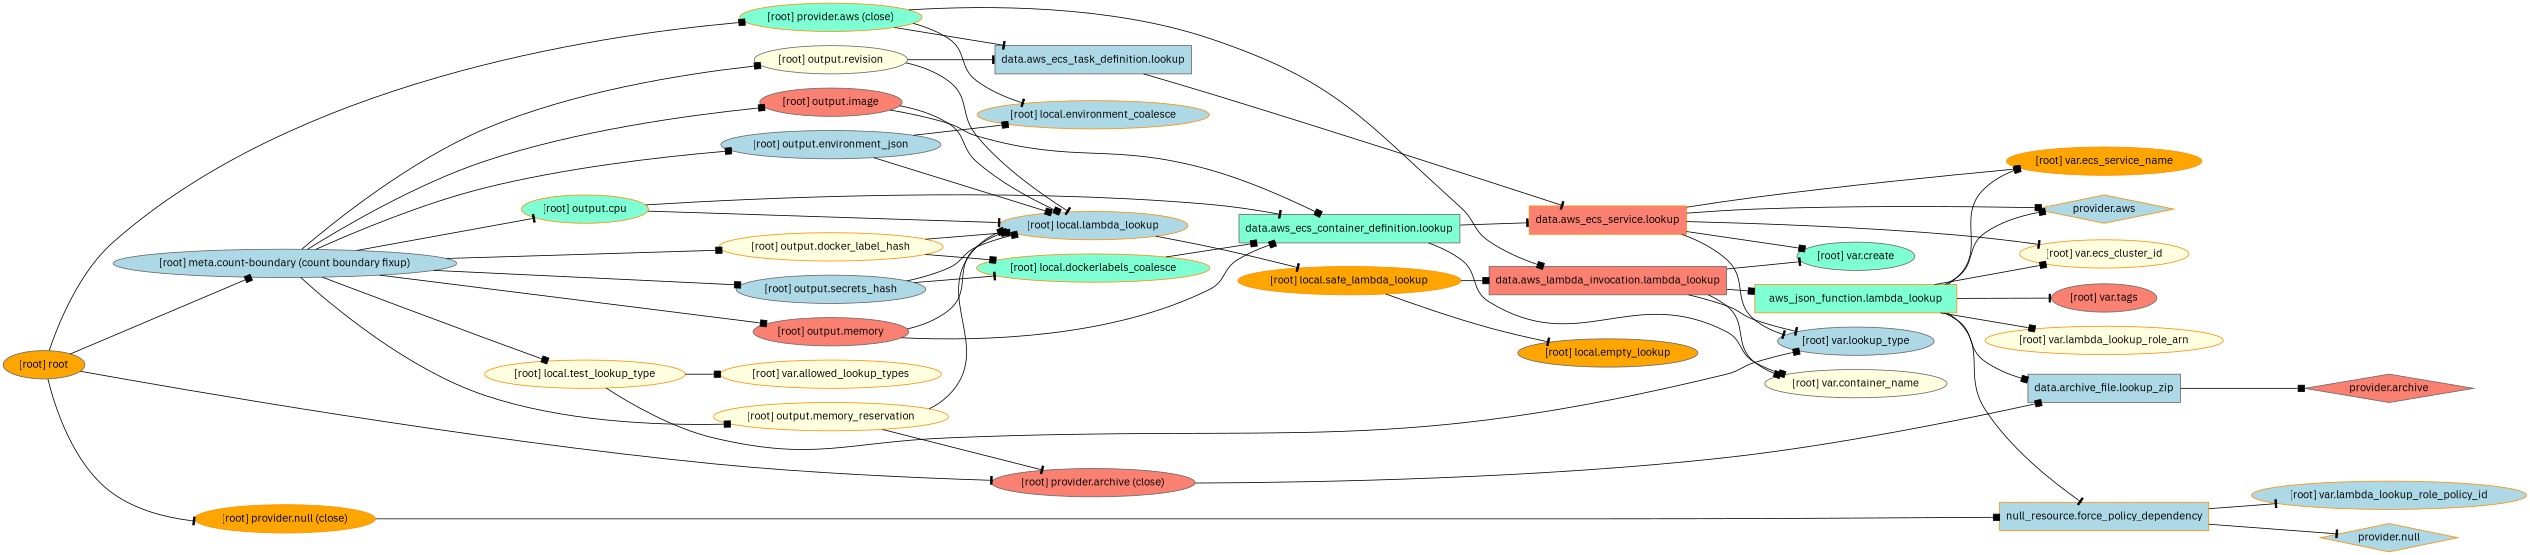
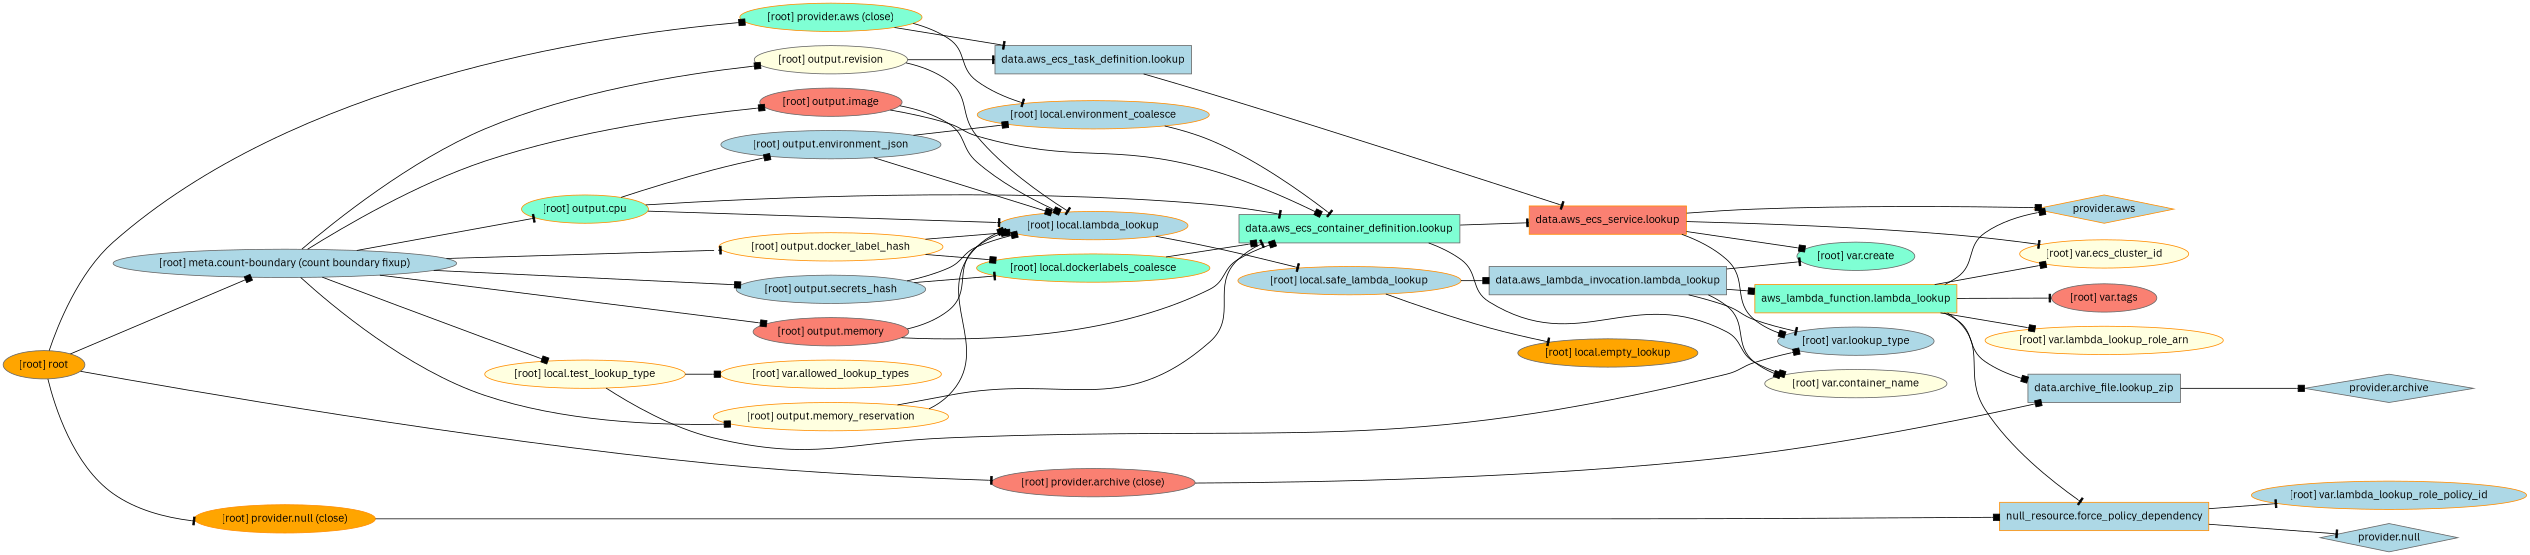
  digraph {
    compound=true
    fontname="IBM Plex Sans"
    newrank=true
    rankdir=LR
    node [color=darkorange fillcolor=lightblue fontname="IBM Plex Sans" style=filled]
    edge [arrowhead=box fontname="IBM Plex Sans"]
-   n1 [fillcolor=aquamarine label="aws_json_function.lambda_lookup" shape=box]
+   n1 [fillcolor=aquamarine label="aws_lambda_function.lambda_lookup" shape=box]
    n2 [color=gray40 label="data.archive_file.lookup_zip" shape=box]
    n3 [label="null_resource.force_policy_dependency" shape=box]
    n4 [label="provider.aws" shape=diamond]
    "[root] var.create" [color=gray40 fillcolor=aquamarine]
    "[root] var.ecs_cluster_id" [fillcolor=lightyellow]
-   "[root] var.ecs_service_name" [fillcolor=orange]
    "[root] var.lambda_lookup_role_arn" [fillcolor=lightyellow]
    "[root] var.tags" [color=gray40 fillcolor=salmon]
-   n10 [color=gray40 fillcolor=salmon label="provider.archive" shape=diamond]
+   n10 [color=gray40 label="provider.archive" shape=diamond]
    n11 [color=gray40 fillcolor=aquamarine label="data.aws_ecs_container_definition.lookup" shape=box]
    n12 [fillcolor=salmon label="data.aws_ecs_service.lookup" shape=box]
    "[root] var.container_name" [color=gray40 fillcolor=lightyellow]
    "[root] var.lookup_type" [color=gray40]
    n15 [color=gray40 label="data.aws_ecs_task_definition.lookup" shape=box]
-   n16 [color=gray40 fillcolor=salmon label="data.aws_lambda_invocation.lambda_lookup" shape=box]
-   n17 [label="provider.null" shape=diamond]
+   n16 [color=gray40 label="data.aws_lambda_invocation.lambda_lookup" shape=box]
+   n17 [color=gray40 label="provider.null" shape=diamond]
    "[root] var.lambda_lookup_role_policy_id"
    "[root] local.dockerlabels_coalesce" [fillcolor=aquamarine]
    "[root] local.environment_coalesce"
    "[root] local.lambda_lookup"
-   "[root] local.safe_lambda_lookup" [fillcolor=orange]
+   "[root] local.safe_lambda_lookup"
    "[root] local.empty_lookup" [color=gray40 fillcolor=orange]
    "[root] local.test_lookup_type" [fillcolor=lightyellow]
    "[root] var.allowed_lookup_types" [fillcolor=lightyellow]
    "[root] meta.count-boundary (count boundary fixup)" [color=gray40]
    "[root] output.cpu" [fillcolor=aquamarine]
    "[root] output.docker_label_hash" [fillcolor=lightyellow]
    "[root] output.environment_json" [color=gray40]
    "[root] output.image" [color=gray40 fillcolor=salmon]
    "[root] output.memory" [color=gray40 fillcolor=salmon]
    "[root] output.memory_reservation" [fillcolor=lightyellow]
    "[root] output.revision" [color=gray40 fillcolor=lightyellow]
    "[root] output.secrets_hash" [color=gray40]
    "[root] provider.archive (close)" [color=gray40 fillcolor=salmon]
    "[root] provider.aws (close)" [fillcolor=aquamarine]
    "[root] provider.null (close)" [fillcolor=orange]
    "[root] root" [color=gray40 fillcolor=orange]
    subgraph sub_1 {
      n1
      n2
      n3
      n4
      "[root] var.create"
      "[root] var.ecs_cluster_id"
-     "[root] var.ecs_service_name"
      "[root] var.lambda_lookup_role_arn"
      "[root] var.tags"
      n10
      n11
      n12
      "[root] var.container_name"
      "[root] var.lookup_type"
      n15
      n16
      n17
      "[root] var.lambda_lookup_role_policy_id"
      "[root] local.dockerlabels_coalesce"
      "[root] local.environment_coalesce"
      "[root] local.lambda_lookup"
      "[root] local.safe_lambda_lookup"
      "[root] local.empty_lookup"
      "[root] local.test_lookup_type"
      "[root] var.allowed_lookup_types"
      "[root] meta.count-boundary (count boundary fixup)"
      "[root] output.cpu"
      "[root] output.docker_label_hash"
      "[root] output.environment_json"
      "[root] output.image"
      "[root] output.memory"
      "[root] output.memory_reservation"
      "[root] output.revision"
      "[root] output.secrets_hash"
      "[root] provider.archive (close)"
      "[root] provider.aws (close)"
      "[root] provider.null (close)"
      "[root] root"
    }
    n1 -> n2
    n1 -> n3 [arrowhead=tee]
    n1 -> n4
    n1 -> "[root] var.ecs_cluster_id"
-   n1 -> "[root] var.ecs_service_name"
    n1 -> "[root] var.lambda_lookup_role_arn"
    n1 -> "[root] var.tags" [arrowhead=tee]
    n2 -> n10
    n3 -> n17 [arrowhead=tee]
    n3 -> "[root] var.lambda_lookup_role_policy_id" [arrowhead=tee]
    n11 -> n12 [arrowhead=tee]
    n11 -> "[root] var.container_name"
    n12 -> n4
    n12 -> "[root] var.create"
    n12 -> "[root] var.ecs_cluster_id" [arrowhead=tee]
-   n12 -> "[root] var.ecs_service_name"
-   n12 -> "[root] var.lookup_type" [arrowhead=tee]
+   n12 -> "[root] var.lookup_type"
    n15 -> n12 [arrowhead=tee]
    n16 -> n1
    n16 -> "[root] var.create" [arrowhead=tee]
    n16 -> "[root] var.container_name"
    n16 -> "[root] var.lookup_type" [arrowhead=tee]
    "[root] local.dockerlabels_coalesce" -> n11
+   "[root] local.environment_coalesce" -> n11 [arrowhead=tee]
    "[root] local.lambda_lookup" -> "[root] local.safe_lambda_lookup" [arrowhead=tee]
    "[root] local.safe_lambda_lookup" -> n16
    "[root] local.safe_lambda_lookup" -> "[root] local.empty_lookup" [arrowhead=tee]
    "[root] local.test_lookup_type" -> "[root] var.lookup_type"
    "[root] local.test_lookup_type" -> "[root] var.allowed_lookup_types"
    "[root] meta.count-boundary (count boundary fixup)" -> "[root] local.test_lookup_type"
    "[root] meta.count-boundary (count boundary fixup)" -> "[root] output.cpu" [arrowhead=tee]
-   "[root] meta.count-boundary (count boundary fixup)" -> "[root] output.docker_label_hash"
-   "[root] meta.count-boundary (count boundary fixup)" -> "[root] output.environment_json"
+   "[root] meta.count-boundary (count boundary fixup)" -> "[root] output.docker_label_hash" [arrowhead=tee]
+   "[root] output.cpu" -> "[root] output.environment_json"
    "[root] meta.count-boundary (count boundary fixup)" -> "[root] output.image"
    "[root] meta.count-boundary (count boundary fixup)" -> "[root] output.memory"
    "[root] meta.count-boundary (count boundary fixup)" -> "[root] output.memory_reservation"
    "[root] meta.count-boundary (count boundary fixup)" -> "[root] output.revision"
    "[root] meta.count-boundary (count boundary fixup)" -> "[root] output.secrets_hash"
    "[root] output.cpu" -> n11 [arrowhead=tee]
    "[root] output.cpu" -> "[root] local.lambda_lookup" [arrowhead=tee]
    "[root] output.docker_label_hash" -> "[root] local.dockerlabels_coalesce"
    "[root] output.docker_label_hash" -> "[root] local.lambda_lookup"
    "[root] output.environment_json" -> "[root] local.environment_coalesce"
    "[root] output.environment_json" -> "[root] local.lambda_lookup"
    "[root] output.image" -> n11
    "[root] output.image" -> "[root] local.lambda_lookup"
    "[root] output.memory" -> n11
    "[root] output.memory" -> "[root] local.lambda_lookup"
-   "[root] output.memory_reservation" -> "[root] provider.archive (close)" [arrowhead=tee]
+   "[root] output.memory_reservation" -> n11 [arrowhead=tee]
    "[root] output.memory_reservation" -> "[root] local.lambda_lookup"
    "[root] output.revision" -> n15 [arrowhead=tee]
    "[root] output.revision" -> "[root] local.lambda_lookup" [arrowhead=tee]
    "[root] output.secrets_hash" -> "[root] local.dockerlabels_coalesce" [arrowhead=tee]
    "[root] output.secrets_hash" -> "[root] local.lambda_lookup"
    "[root] provider.archive (close)" -> n2
    "[root] provider.aws (close)" -> n15 [arrowhead=tee]
-   "[root] provider.aws (close)" -> n16
    "[root] provider.aws (close)" -> "[root] local.environment_coalesce" [arrowhead=tee]
    "[root] provider.null (close)" -> n3
    "[root] root" -> "[root] meta.count-boundary (count boundary fixup)"
    "[root] root" -> "[root] provider.archive (close)" [arrowhead=tee]
    "[root] root" -> "[root] provider.aws (close)"
    "[root] root" -> "[root] provider.null (close)" [arrowhead=tee]
  }
